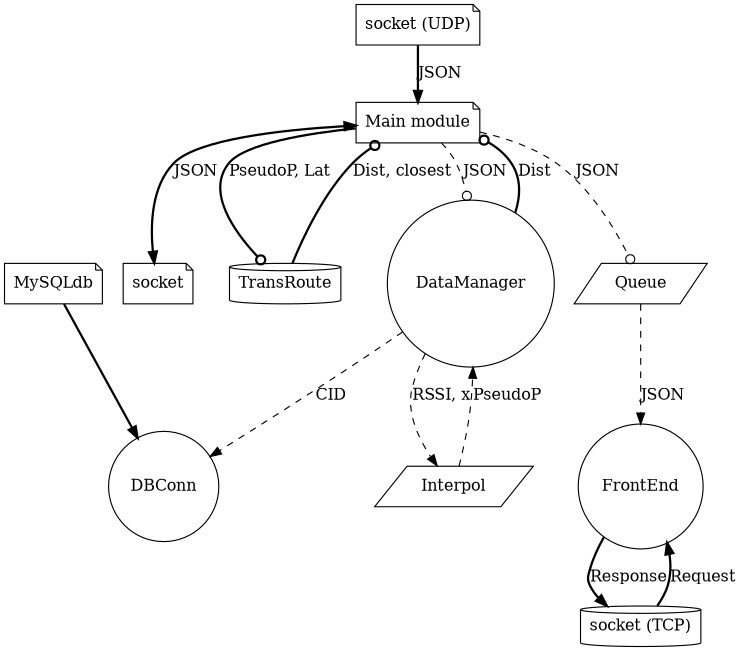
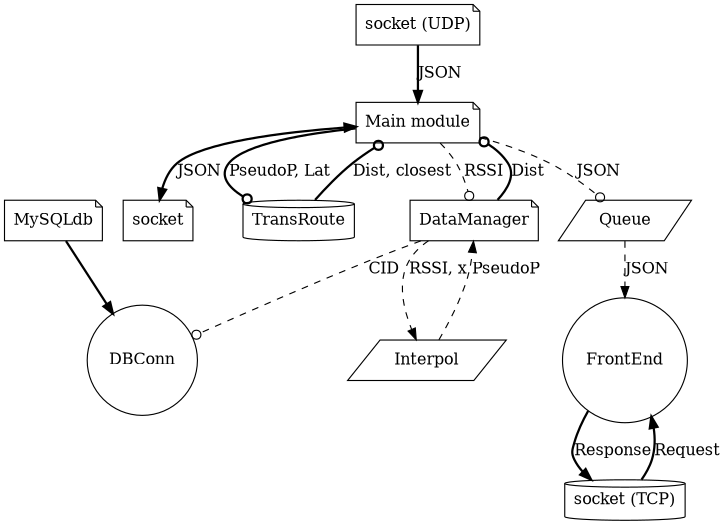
  digraph {
    node [shape=note]
    edge [style=bold arrowhead=normal]
    n1 [label="Main module"]
    n2 [label=socket]
    n3 [label=TransRoute shape=cylinder]
-   n4 [label=DataManager shape=circle]
+   n4 [label=DataManager]
    n5 [label=Queue shape=parallelogram]
    n6 [label=DBConn shape=circle]
    n7 [label=Interpol shape=parallelogram]
    n8 [label=FrontEnd shape=circle]
    n9 [label="socket (TCP)" shape=cylinder]
    n10 [label="socket (UDP)"]
    n11 [label=MySQLdb]
    n1 -> n2 [dir=both label=JSON arrowhead=""]
    n1 -> n3 [arrowhead=odot label="PseudoP, Lat"]
-   n1 -> n4 [arrowhead=odot label=JSON style=dashed]
+   n1 -> n4 [arrowhead=odot label=RSSI style=dashed]
    n1 -> n5 [arrowhead=odot label=JSON style=dashed]
    n3 -> n1 [arrowhead=odot label="Dist, closest"]
    n4 -> n1 [arrowhead=odot label=Dist]
-   n4 -> n6 [label=CID style=dashed]
+   n4 -> n6 [arrowhead=odot label=CID style=dashed]
    n4 -> n7 [label="RSSI, x" style=dashed]
    n5 -> n8 [label=JSON style=dashed]
    n7 -> n4 [label=PseudoP style=dashed]
    n8 -> n9 [label=Response]
    n9 -> n8 [label=Request]
    n10 -> n1 [label=JSON]
    n11 -> n6
  }
